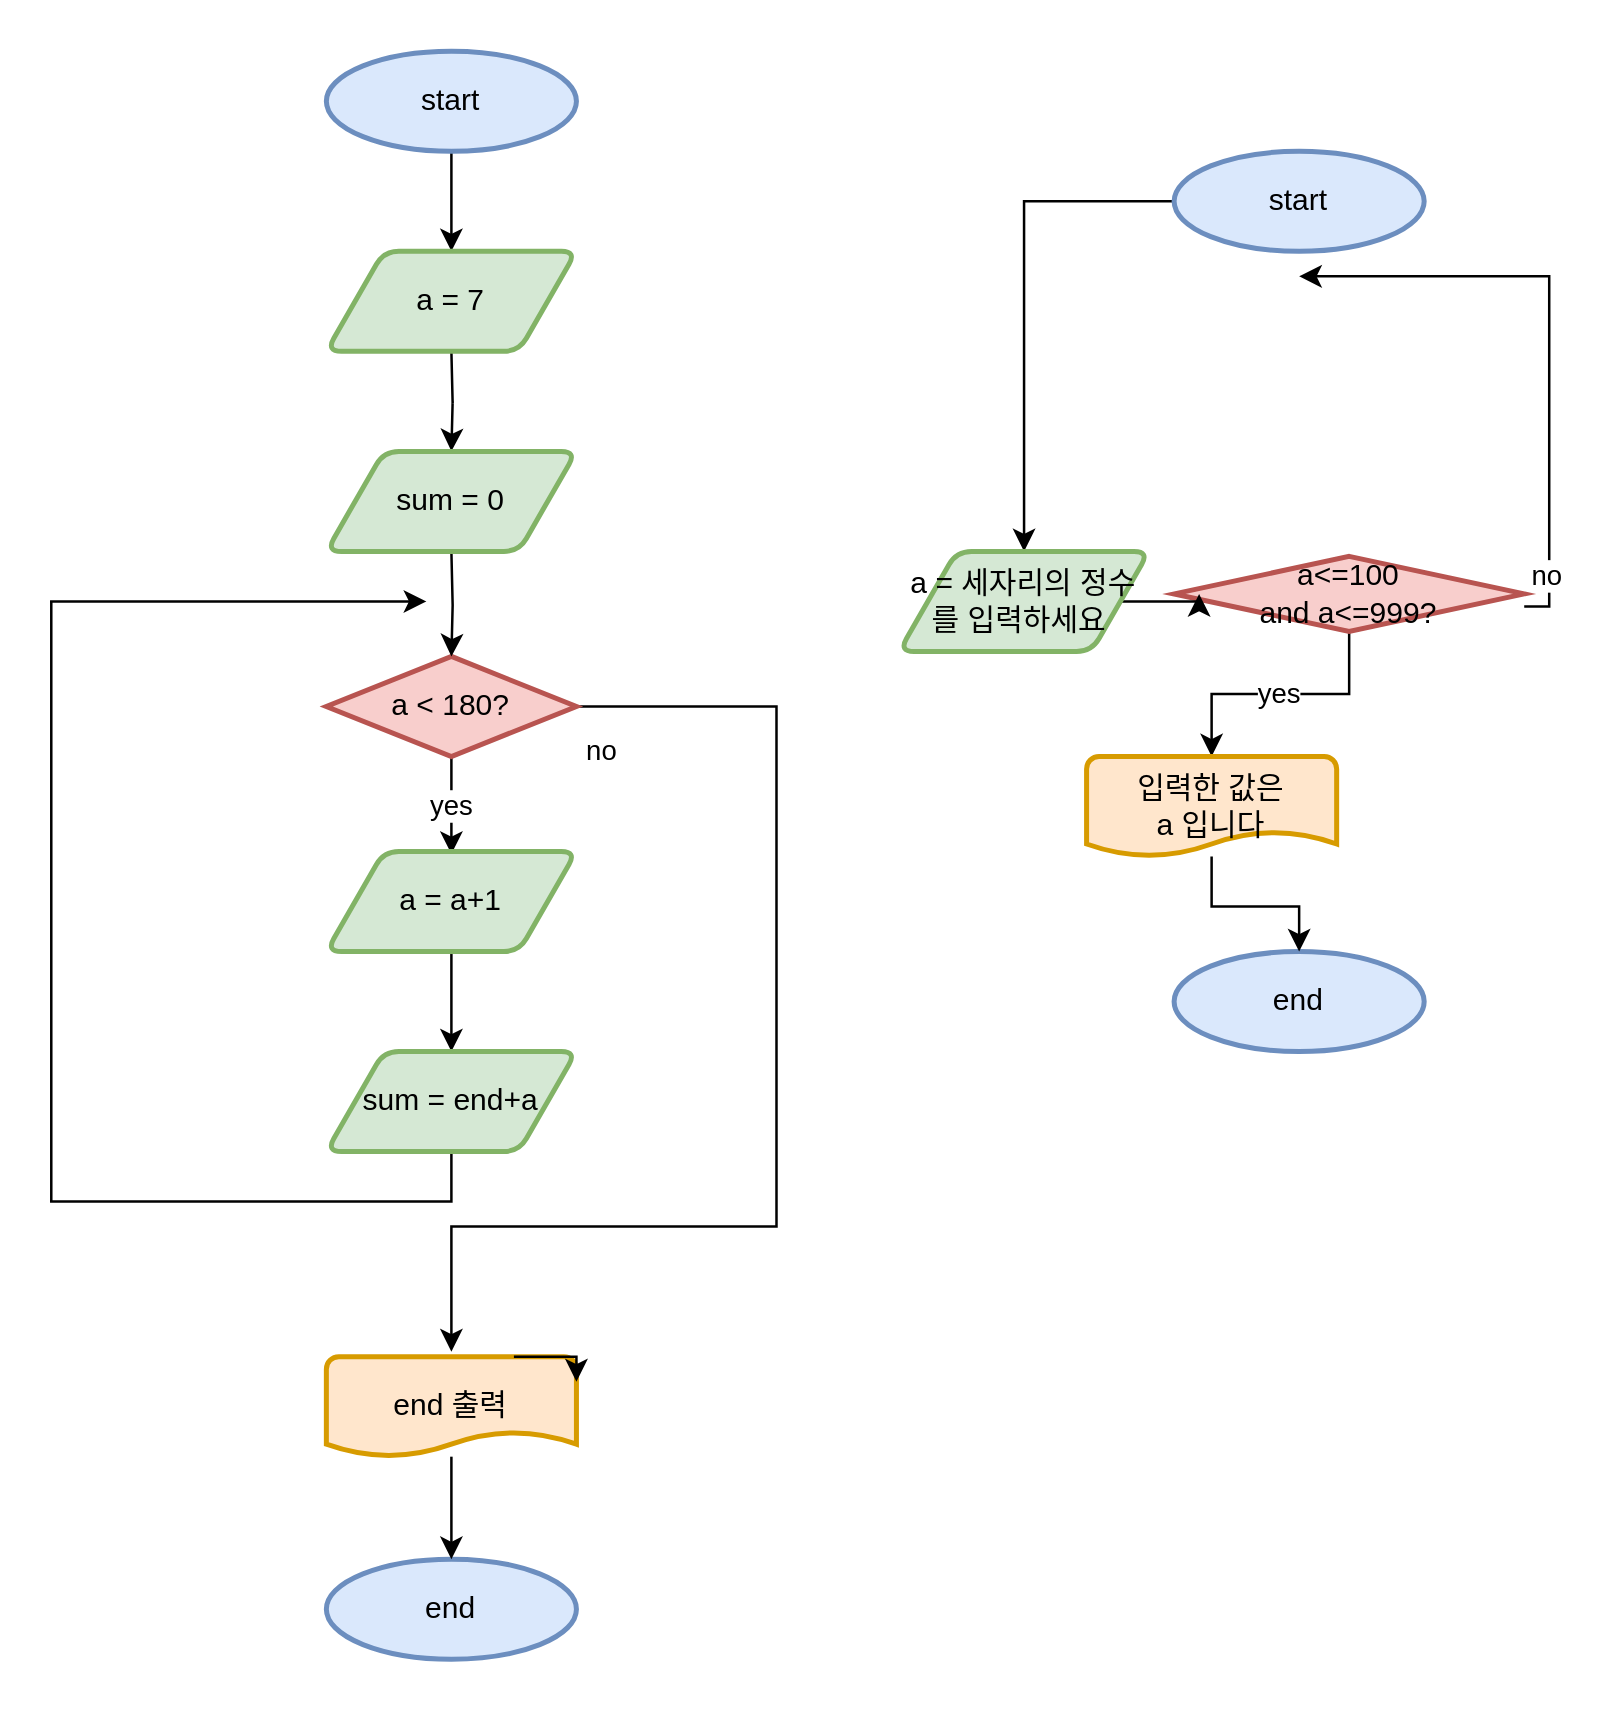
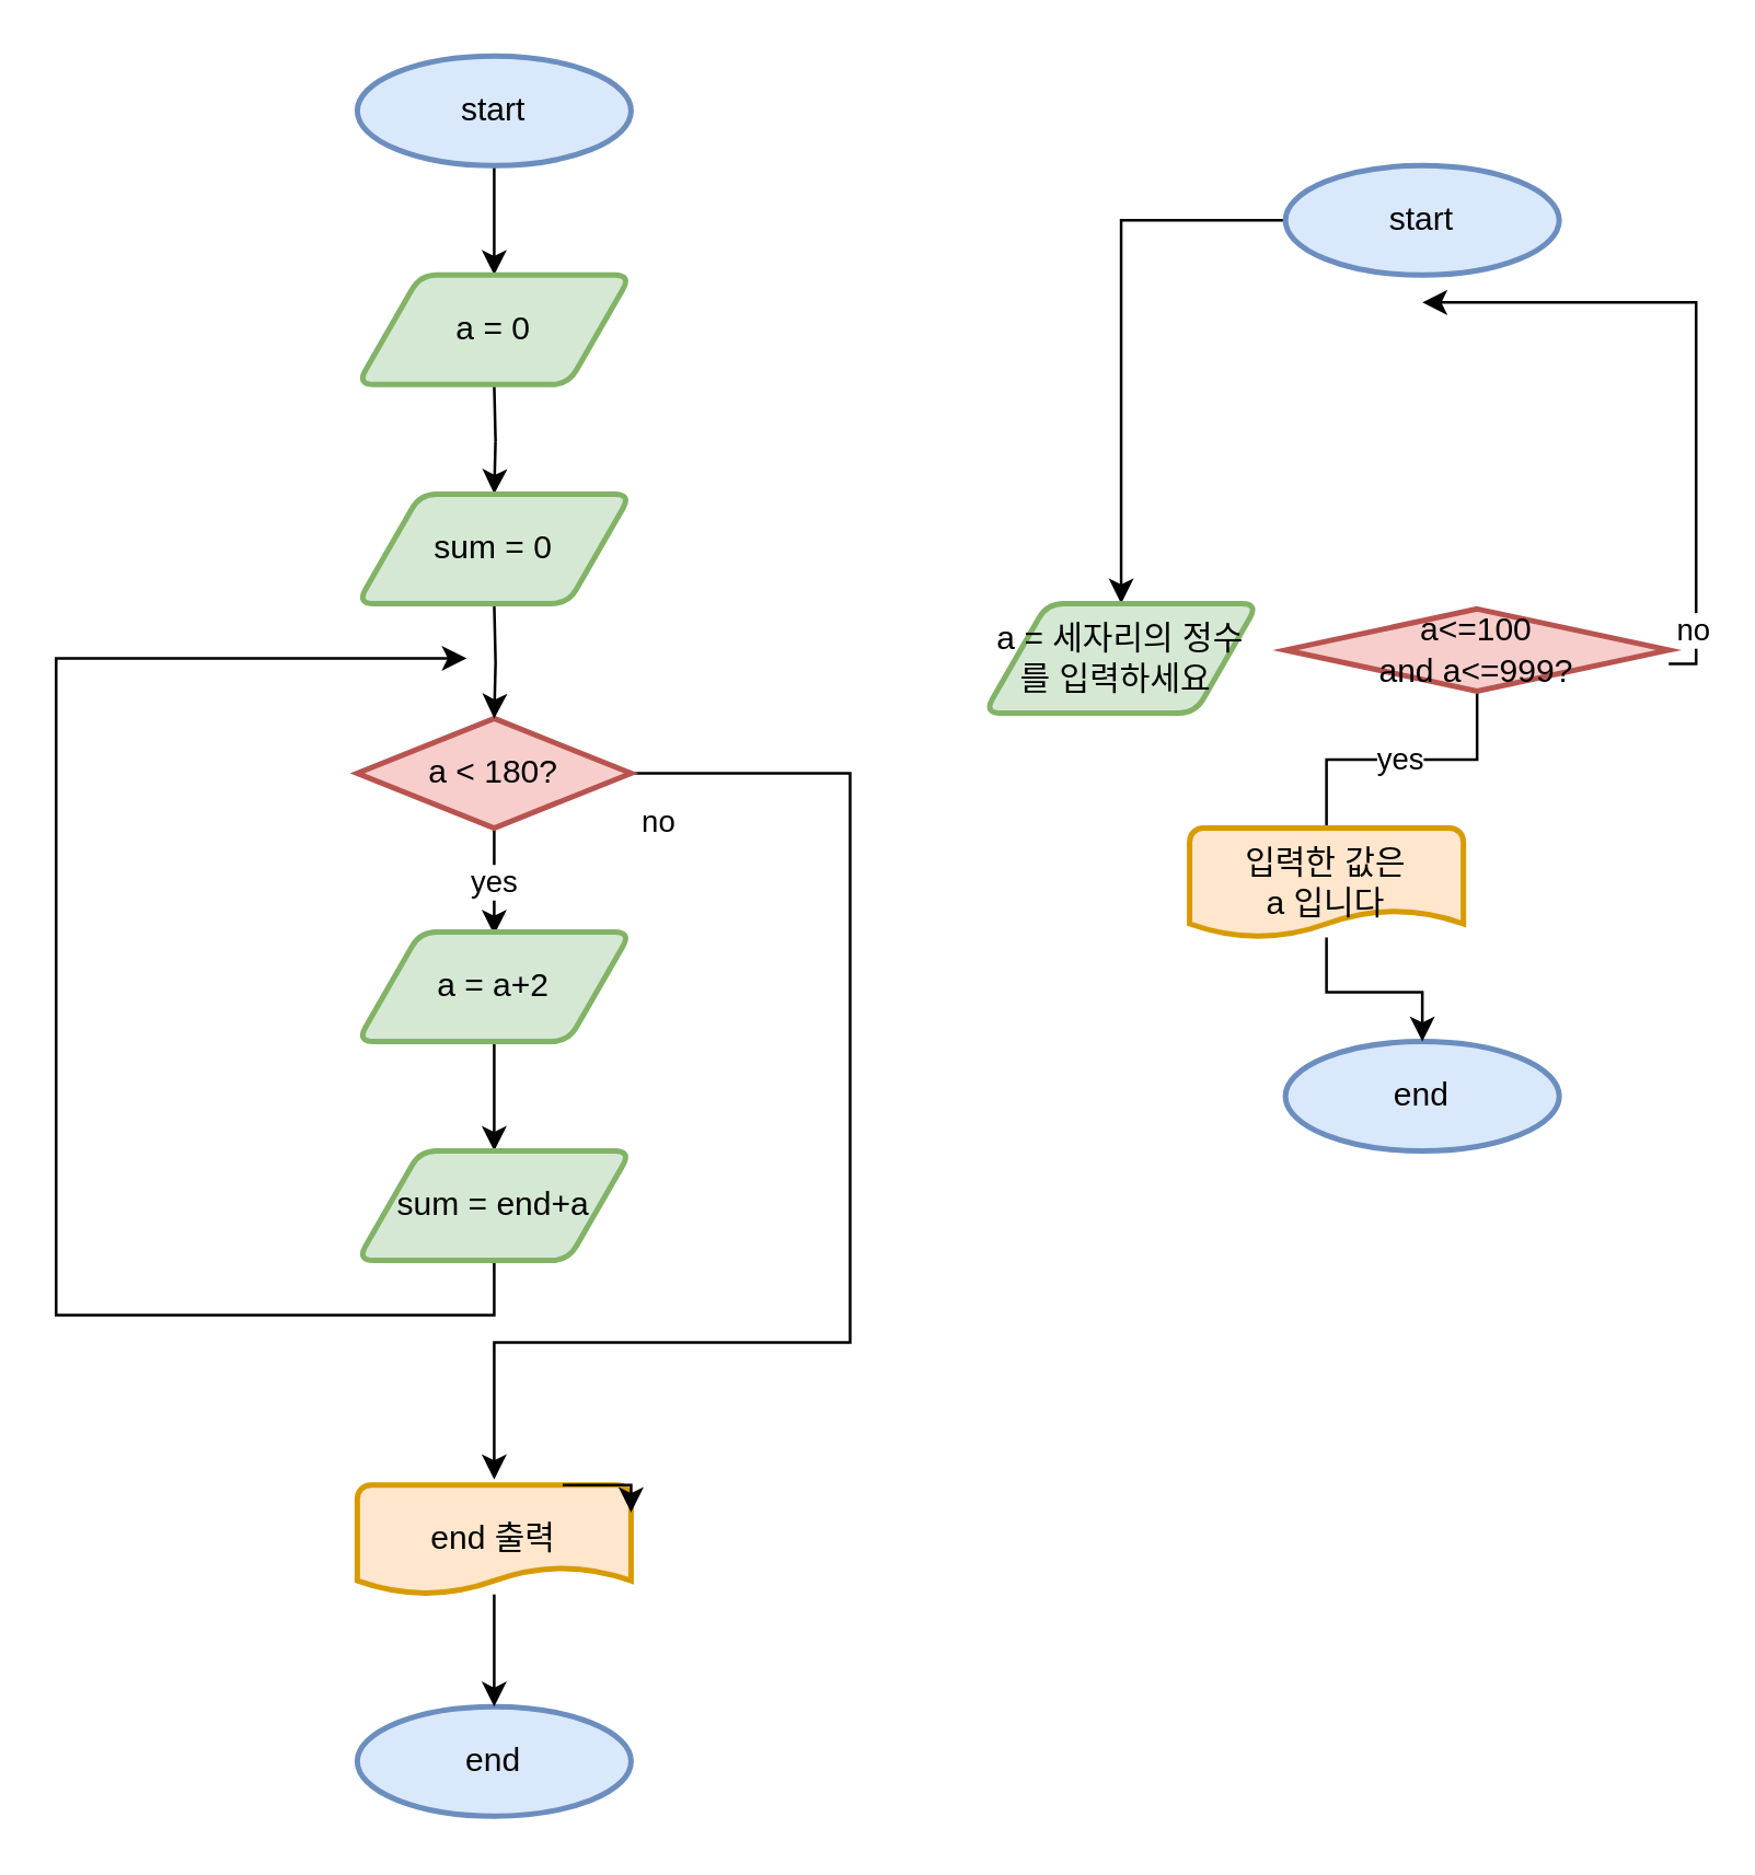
  <mxCell id="0" />
  <mxCell id="1" parent="0" />
  <mxCell id="2" value="" style="edgeStyle=orthogonalEdgeStyle;rounded=0;orthogonalLoop=1;jettySize=auto;html=1;" edge="1" parent="1" source="3"><mxGeometry relative="1" as="geometry"><mxPoint x="180" y="100" as="targetPoint" /></mxGeometry></mxCell>
  <mxCell id="3" value="start" style="strokeWidth=2;html=1;shape=mxgraph.flowchart.start_1;whiteSpace=wrap;fillColor=#dae8fc;strokeColor=#6c8ebf;" vertex="1" parent="1"><mxGeometry x="130" y="20" width="100" height="40" as="geometry" /></mxCell>
  <mxCell id="4" value="end" style="strokeWidth=2;html=1;shape=mxgraph.flowchart.start_1;whiteSpace=wrap;fillColor=#dae8fc;strokeColor=#6c8ebf;" vertex="1" parent="1"><mxGeometry x="130" y="623" width="100" height="40" as="geometry" /></mxCell>
  <mxCell id="5" value="yes" style="edgeStyle=orthogonalEdgeStyle;rounded=0;orthogonalLoop=1;jettySize=auto;html=1;" edge="1" parent="1" source="7"><mxGeometry relative="1" as="geometry"><mxPoint x="180" y="341" as="targetPoint" /></mxGeometry></mxCell>
  <mxCell id="6" value="no" style="edgeStyle=orthogonalEdgeStyle;rounded=0;orthogonalLoop=1;jettySize=auto;html=1;" edge="1" parent="1" source="7"><mxGeometry x="-0.957" y="-18" relative="1" as="geometry"><mxPoint x="180" y="540" as="targetPoint" /><Array as="points"><mxPoint x="310" y="282" /><mxPoint x="310" y="490" /><mxPoint x="180" y="490" /></Array><mxPoint as="offset" /></mxGeometry></mxCell>
  <mxCell id="7" value="a &amp;lt; 180?" style="strokeWidth=2;html=1;shape=mxgraph.flowchart.decision;whiteSpace=wrap;fillColor=#f8cecc;strokeColor=#b85450;" vertex="1" parent="1"><mxGeometry x="130" y="262" width="100" height="40" as="geometry" /></mxCell>
  <mxCell id="8" value="" style="edgeStyle=orthogonalEdgeStyle;rounded=0;orthogonalLoop=1;jettySize=auto;html=1;" edge="1" parent="1"><mxGeometry relative="1" as="geometry"><mxPoint x="180" y="140" as="sourcePoint" /><mxPoint x="180" y="180" as="targetPoint" /></mxGeometry></mxCell>
  <mxCell id="9" value="" style="edgeStyle=orthogonalEdgeStyle;rounded=0;orthogonalLoop=1;jettySize=auto;html=1;" edge="1" parent="1" target="7"><mxGeometry relative="1" as="geometry"><mxPoint x="180" y="220" as="sourcePoint" /></mxGeometry></mxCell>
  <mxCell id="10" value="" style="edgeStyle=orthogonalEdgeStyle;rounded=0;orthogonalLoop=1;jettySize=auto;html=1;" edge="1" parent="1"><mxGeometry relative="1" as="geometry"><mxPoint x="180" y="381" as="sourcePoint" /><mxPoint x="180" y="420" as="targetPoint" /></mxGeometry></mxCell>
  <mxCell id="11" style="edgeStyle=orthogonalEdgeStyle;rounded=0;orthogonalLoop=1;jettySize=auto;html=1;" edge="1" parent="1"><mxGeometry relative="1" as="geometry"><mxPoint x="170" y="240" as="targetPoint" /><mxPoint x="180" y="460" as="sourcePoint" /><Array as="points"><mxPoint x="180" y="480" /><mxPoint x="20" y="480" /><mxPoint x="20" y="240" /></Array></mxGeometry></mxCell>
  <mxCell id="12" value="" style="edgeStyle=orthogonalEdgeStyle;rounded=0;orthogonalLoop=1;jettySize=auto;html=1;" edge="1" parent="1" source="13" target="4"><mxGeometry relative="1" as="geometry" /></mxCell>
  <mxCell id="13" value="end 출력" style="strokeWidth=2;html=1;shape=mxgraph.flowchart.document2;whiteSpace=wrap;size=0.25;fillColor=#ffe6cc;strokeColor=#d79b00;" vertex="1" parent="1"><mxGeometry x="130" y="542" width="100" height="40" as="geometry" /></mxCell>
  <mxCell id="14" style="edgeStyle=orthogonalEdgeStyle;rounded=0;orthogonalLoop=1;jettySize=auto;html=1;exitX=0.75;exitY=0;exitDx=0;exitDy=0;exitPerimeter=0;entryX=1;entryY=0.25;entryDx=0;entryDy=0;entryPerimeter=0;" edge="1" parent="1" source="13" target="13"><mxGeometry relative="1" as="geometry" /></mxCell>
  <mxCell id="15" value="" style="edgeStyle=orthogonalEdgeStyle;rounded=0;orthogonalLoop=1;jettySize=auto;html=1;" edge="1" parent="1" source="16" target="26"><mxGeometry relative="1" as="geometry" /></mxCell>
  <mxCell id="16" value="start" style="strokeWidth=2;html=1;shape=mxgraph.flowchart.start_1;whiteSpace=wrap;fillColor=#dae8fc;strokeColor=#6c8ebf;" vertex="1" parent="1"><mxGeometry x="469" y="60" width="100" height="40" as="geometry" /></mxCell>
  <mxCell id="17" value="end" style="strokeWidth=2;html=1;shape=mxgraph.flowchart.start_1;whiteSpace=wrap;fillColor=#dae8fc;strokeColor=#6c8ebf;" vertex="1" parent="1"><mxGeometry x="469" y="380" width="100" height="40" as="geometry" /></mxCell>
- <mxCell id="18" value="a = 7" style="shape=parallelogram;html=1;strokeWidth=2;perimeter=parallelogramPerimeter;whiteSpace=wrap;rounded=1;arcSize=12;size=0.23;fillColor=#d5e8d4;strokeColor=#82b366;" vertex="1" parent="1"><mxGeometry x="130" y="100" width="100" height="40" as="geometry" /></mxCell>
+ <mxCell id="18" value="a = 0" style="shape=parallelogram;html=1;strokeWidth=2;perimeter=parallelogramPerimeter;whiteSpace=wrap;rounded=1;arcSize=12;size=0.23;fillColor=#d5e8d4;strokeColor=#82b366;" vertex="1" parent="1"><mxGeometry x="130" y="100" width="100" height="40" as="geometry" /></mxCell>
  <mxCell id="19" value="sum = 0" style="shape=parallelogram;html=1;strokeWidth=2;perimeter=parallelogramPerimeter;whiteSpace=wrap;rounded=1;arcSize=12;size=0.23;fillColor=#d5e8d4;strokeColor=#82b366;" vertex="1" parent="1"><mxGeometry x="130" y="180" width="100" height="40" as="geometry" /></mxCell>
- <mxCell id="20" value="a = a+1" style="shape=parallelogram;html=1;strokeWidth=2;perimeter=parallelogramPerimeter;whiteSpace=wrap;rounded=1;arcSize=12;size=0.23;fillColor=#d5e8d4;strokeColor=#82b366;" vertex="1" parent="1"><mxGeometry x="130" y="340" width="100" height="40" as="geometry" /></mxCell>
+ <mxCell id="20" value="a = a+2" style="shape=parallelogram;html=1;strokeWidth=2;perimeter=parallelogramPerimeter;whiteSpace=wrap;rounded=1;arcSize=12;size=0.23;fillColor=#d5e8d4;strokeColor=#82b366;" vertex="1" parent="1"><mxGeometry x="130" y="340" width="100" height="40" as="geometry" /></mxCell>
  <mxCell id="21" value="sum = end+a" style="shape=parallelogram;html=1;strokeWidth=2;perimeter=parallelogramPerimeter;whiteSpace=wrap;rounded=1;arcSize=12;size=0.23;fillColor=#d5e8d4;strokeColor=#82b366;" vertex="1" parent="1"><mxGeometry x="130" y="420" width="100" height="40" as="geometry" /></mxCell>
- <mxCell id="22" value="yes" style="edgeStyle=orthogonalEdgeStyle;rounded=0;orthogonalLoop=1;jettySize=auto;html=1;" edge="1" parent="1" source="24" target="28"><mxGeometry relative="1" as="geometry" /></mxCell>
+ <mxCell id="22" value="yes" style="edgeStyle=orthogonalEdgeStyle;rounded=0;orthogonalLoop=1;jettySize=auto;html=1;endArrow=none;" edge="1" parent="1" source="24" target="28"><mxGeometry relative="1" as="geometry" /></mxCell>
  <mxCell id="23" value="no" style="edgeStyle=orthogonalEdgeStyle;rounded=0;orthogonalLoop=1;jettySize=auto;html=1;" edge="1" parent="1" source="24"><mxGeometry x="-0.929" y="12" relative="1" as="geometry"><mxPoint x="519" y="110" as="targetPoint" /><Array as="points"><mxPoint x="619" y="242" /><mxPoint x="619" y="110" /></Array><mxPoint as="offset" /></mxGeometry></mxCell>
  <mxCell id="24" value="a&amp;lt;=100&lt;br&gt;and a&amp;lt;=999?" style="strokeWidth=2;html=1;shape=mxgraph.flowchart.decision;whiteSpace=wrap;fillColor=#f8cecc;strokeColor=#b85450;" vertex="1" parent="1"><mxGeometry x="469" y="222" width="140" height="30" as="geometry" /></mxCell>
- <mxCell id="25" value="" style="edgeStyle=orthogonalEdgeStyle;rounded=0;orthogonalLoop=1;jettySize=auto;html=1;" edge="1" parent="1" source="26" target="24"><mxGeometry relative="1" as="geometry" /></mxCell>
  <mxCell id="26" value="a = 세자리의 정수를 입력하세요&amp;nbsp;" style="shape=parallelogram;html=1;strokeWidth=2;perimeter=parallelogramPerimeter;whiteSpace=wrap;rounded=1;arcSize=12;size=0.23;fillColor=#d5e8d4;strokeColor=#82b366;" vertex="1" parent="1"><mxGeometry x="359" y="220" width="100" height="40" as="geometry" /></mxCell>
  <mxCell id="27" value="" style="edgeStyle=orthogonalEdgeStyle;rounded=0;orthogonalLoop=1;jettySize=auto;html=1;" edge="1" parent="1" source="28" target="17"><mxGeometry relative="1" as="geometry" /></mxCell>
  <mxCell id="28" value="입력한 값은 &lt;br&gt;a 입니다" style="strokeWidth=2;html=1;shape=mxgraph.flowchart.document2;whiteSpace=wrap;size=0.25;fillColor=#ffe6cc;strokeColor=#d79b00;" vertex="1" parent="1"><mxGeometry x="434" y="302" width="100" height="40" as="geometry" /></mxCell>
